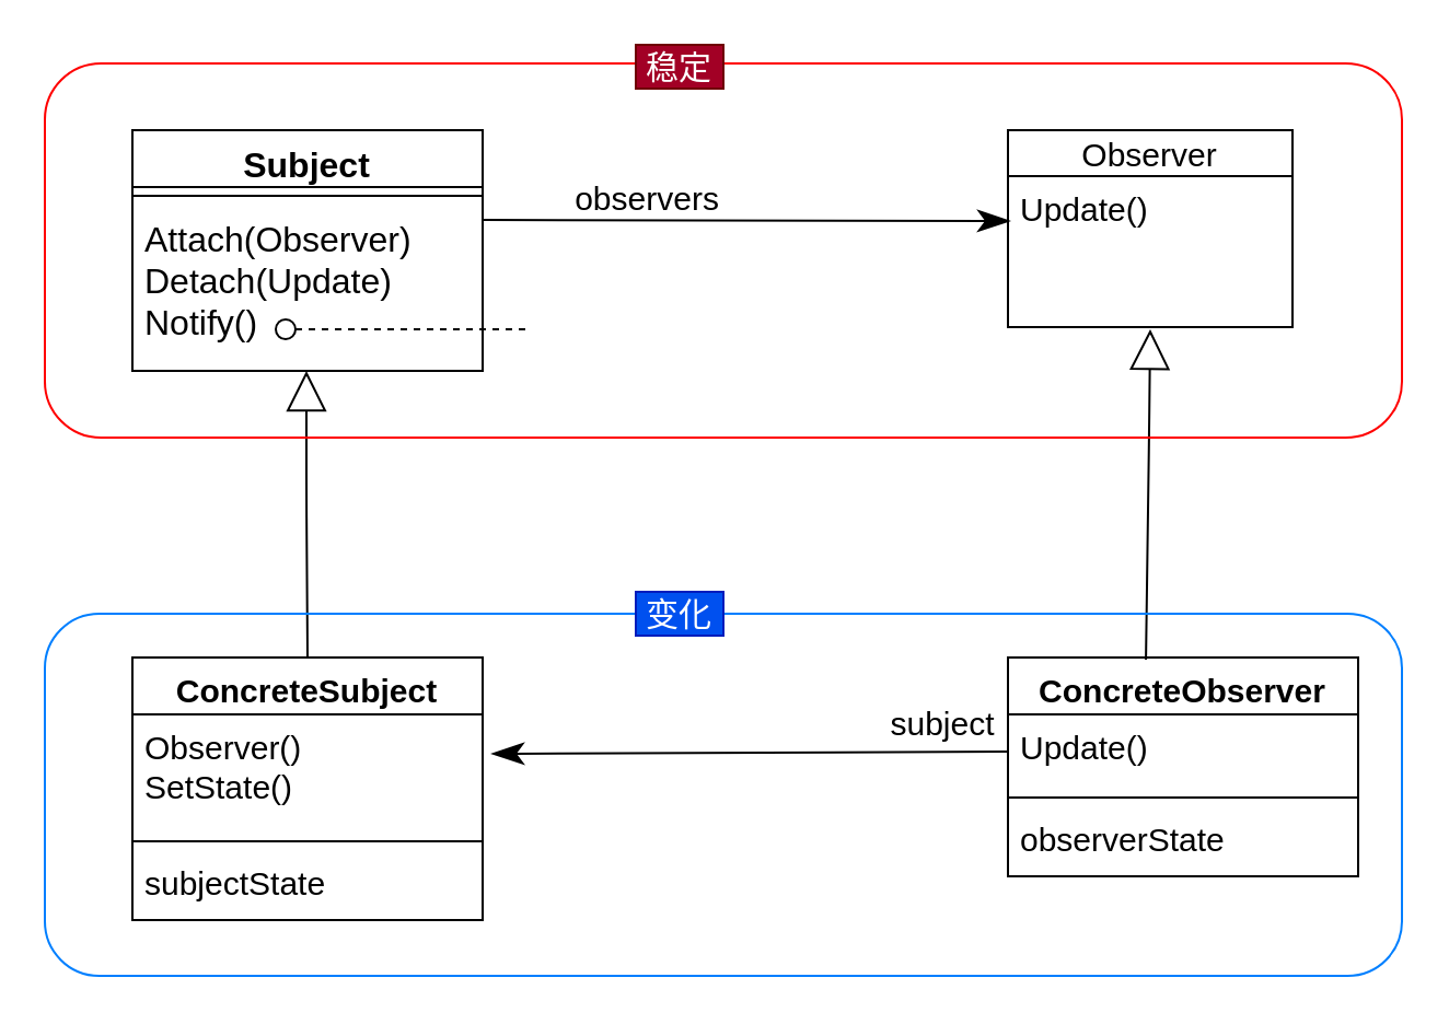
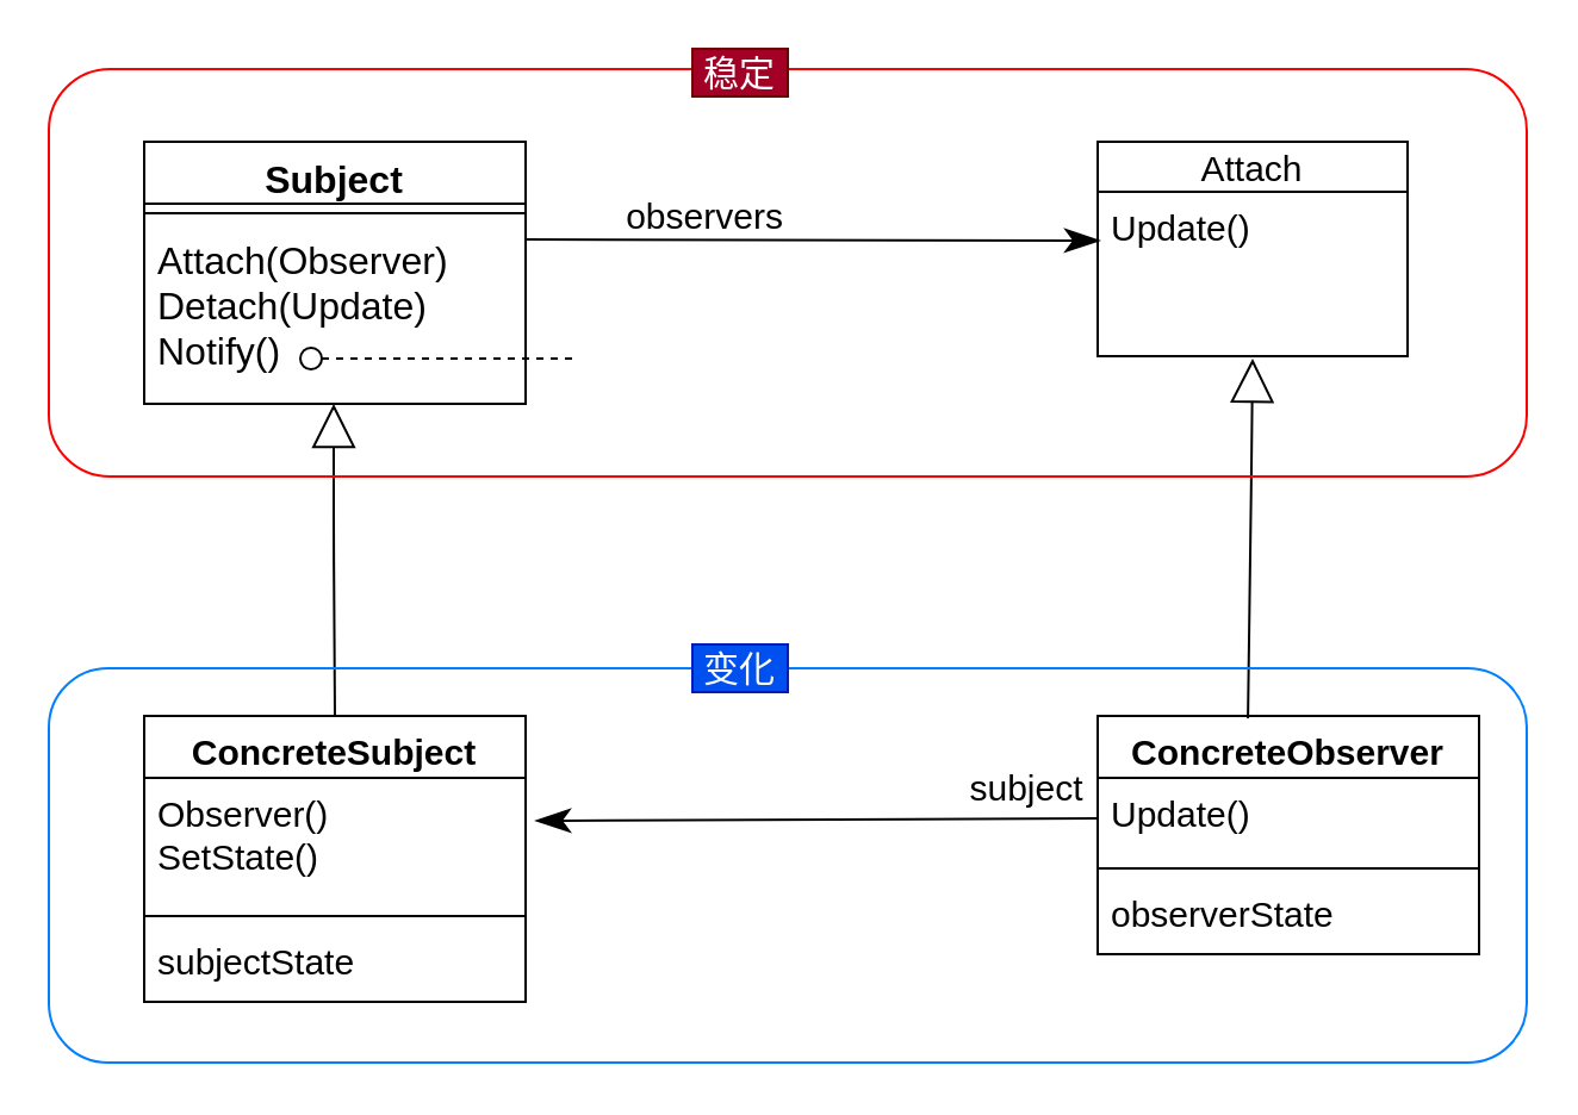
  <mxCell id="0" />
  <mxCell id="1" parent="0" />
  <mxCell id="2" value="Subject" style="swimlane;fontStyle=1;align=center;verticalAlign=top;childLayout=stackLayout;horizontal=1;startSize=26;horizontalStack=0;resizeParent=1;resizeParentMax=0;resizeLast=0;collapsible=1;marginBottom=0;fontSize=16;" parent="1" vertex="1"><mxGeometry x="60" y="59" width="160" height="110" as="geometry"><mxRectangle x="80" y="120" width="140" height="26" as="alternateBounds" /></mxGeometry></mxCell>
  <mxCell id="3" value="" style="line;strokeWidth=1;fillColor=none;align=left;verticalAlign=middle;spacingTop=-1;spacingLeft=3;spacingRight=3;rotatable=0;labelPosition=right;points=[];portConstraint=eastwest;" parent="2" vertex="1"><mxGeometry y="26" width="160" height="8" as="geometry" /></mxCell>
  <mxCell id="4" value="Attach(Observer)&#10;Detach(Update)&#10;Notify()" style="text;strokeColor=none;fillColor=none;align=left;verticalAlign=top;spacingLeft=4;spacingRight=4;overflow=hidden;rotatable=0;points=[[0,0.5],[1,0.5]];portConstraint=eastwest;fontSize=16;" parent="2" vertex="1"><mxGeometry y="34" width="160" height="76" as="geometry" /></mxCell>
  <mxCell id="5" value="" style="endArrow=none;dashed=1;endFill=0;endSize=12;html=1;fontSize=16;startSize=9;rounded=1;startArrow=oval;startFill=0;" edge="1" parent="2"><mxGeometry width="160" relative="1" as="geometry"><mxPoint x="70" y="91" as="sourcePoint" /><mxPoint x="180" y="91" as="targetPoint" /></mxGeometry></mxCell>
- <mxCell id="6" value="Observer" style="swimlane;fontStyle=0;childLayout=stackLayout;horizontal=1;startSize=21;fillColor=none;horizontalStack=0;resizeParent=1;resizeParentMax=0;resizeLast=0;collapsible=1;marginBottom=0;fontSize=15;align=center;" parent="1" vertex="1"><mxGeometry x="460" y="59" width="130" height="90" as="geometry" /></mxCell>
+ <mxCell id="6" value="Attach" style="swimlane;fontStyle=0;childLayout=stackLayout;horizontal=1;startSize=21;fillColor=none;horizontalStack=0;resizeParent=1;resizeParentMax=0;resizeLast=0;collapsible=1;marginBottom=0;fontSize=15;align=center;" parent="1" vertex="1"><mxGeometry x="460" y="59" width="130" height="90" as="geometry" /></mxCell>
  <mxCell id="7" value="Update()" style="text;strokeColor=none;fillColor=none;align=left;verticalAlign=top;spacingLeft=4;spacingRight=4;overflow=hidden;rotatable=0;points=[[0,0.5],[1,0.5]];portConstraint=eastwest;fontSize=15;" parent="6" vertex="1"><mxGeometry y="21" width="130" height="69" as="geometry" /></mxCell>
  <mxCell id="8" value="observers" style="endArrow=classicThin;html=1;endSize=12;startArrow=none;startSize=14;startFill=0;edgeStyle=orthogonalEdgeStyle;fontSize=15;endFill=1;entryX=0.008;entryY=0.297;entryDx=0;entryDy=0;entryPerimeter=0;" parent="1" edge="1" target="7"><mxGeometry x="-0.375" y="10" relative="1" as="geometry"><mxPoint x="220" y="100" as="sourcePoint" /><mxPoint x="420" y="100" as="targetPoint" /><Array as="points" /><mxPoint as="offset" /></mxGeometry></mxCell>
  <mxCell id="9" value="ConcreteSubject" style="swimlane;fontStyle=1;align=center;verticalAlign=top;childLayout=stackLayout;horizontal=1;startSize=26;horizontalStack=0;resizeParent=1;resizeParentMax=0;resizeLast=0;collapsible=1;marginBottom=0;fillColor=none;fontSize=15;" vertex="1" parent="1"><mxGeometry x="60" y="300" width="160" height="120" as="geometry" /></mxCell>
  <mxCell id="10" value="Observer()&#10;SetState()" style="text;strokeColor=none;fillColor=none;align=left;verticalAlign=top;spacingLeft=4;spacingRight=4;overflow=hidden;rotatable=0;points=[[0,0.5],[1,0.5]];portConstraint=eastwest;fontSize=15;" vertex="1" parent="9"><mxGeometry y="26" width="160" height="54" as="geometry" /></mxCell>
  <mxCell id="11" value="" style="line;strokeWidth=1;fillColor=none;align=left;verticalAlign=middle;spacingTop=-1;spacingLeft=3;spacingRight=3;rotatable=0;labelPosition=right;points=[];portConstraint=eastwest;" vertex="1" parent="9"><mxGeometry y="80" width="160" height="8" as="geometry" /></mxCell>
  <mxCell id="12" value="subjectState" style="text;strokeColor=none;fillColor=none;align=left;verticalAlign=top;spacingLeft=4;spacingRight=4;overflow=hidden;rotatable=0;points=[[0,0.5],[1,0.5]];portConstraint=eastwest;fontSize=15;" vertex="1" parent="9"><mxGeometry y="88" width="160" height="32" as="geometry" /></mxCell>
  <mxCell id="13" value="ConcreteObserver" style="swimlane;fontStyle=1;align=center;verticalAlign=top;childLayout=stackLayout;horizontal=1;startSize=26;horizontalStack=0;resizeParent=1;resizeParentMax=0;resizeLast=0;collapsible=1;marginBottom=0;fillColor=none;fontSize=15;" vertex="1" parent="1"><mxGeometry x="460" y="300" width="160" height="100" as="geometry" /></mxCell>
  <mxCell id="14" value="Update()" style="text;strokeColor=none;fillColor=none;align=left;verticalAlign=top;spacingLeft=4;spacingRight=4;overflow=hidden;rotatable=0;points=[[0,0.5],[1,0.5]];portConstraint=eastwest;fontSize=15;" vertex="1" parent="13"><mxGeometry y="26" width="160" height="34" as="geometry" /></mxCell>
  <mxCell id="15" value="" style="line;strokeWidth=1;fillColor=none;align=left;verticalAlign=middle;spacingTop=-1;spacingLeft=3;spacingRight=3;rotatable=0;labelPosition=right;points=[];portConstraint=eastwest;" vertex="1" parent="13"><mxGeometry y="60" width="160" height="8" as="geometry" /></mxCell>
  <mxCell id="16" value="observerState" style="text;strokeColor=none;fillColor=none;align=left;verticalAlign=top;spacingLeft=4;spacingRight=4;overflow=hidden;rotatable=0;points=[[0,0.5],[1,0.5]];portConstraint=eastwest;fontSize=15;" vertex="1" parent="13"><mxGeometry y="68" width="160" height="32" as="geometry" /></mxCell>
  <mxCell id="17" value="" style="endArrow=classicThin;endFill=1;endSize=12;html=1;fontSize=15;exitX=0;exitY=0.5;exitDx=0;exitDy=0;entryX=1.025;entryY=0.333;entryDx=0;entryDy=0;entryPerimeter=0;" edge="1" parent="1" source="14" target="10"><mxGeometry width="160" relative="1" as="geometry"><mxPoint x="250" y="250" as="sourcePoint" /><mxPoint x="410" y="250" as="targetPoint" /></mxGeometry></mxCell>
  <mxCell id="18" value="subject" style="text;html=1;align=center;verticalAlign=middle;resizable=0;points=[];autosize=1;fontSize=15;" vertex="1" parent="1"><mxGeometry x="400" y="320" width="60" height="20" as="geometry" /></mxCell>
  <mxCell id="19" value="" style="endArrow=block;endSize=16;endFill=0;html=1;fontSize=16;exitX=0.5;exitY=0;exitDx=0;exitDy=0;" edge="1" parent="1" source="9"><mxGeometry width="160" relative="1" as="geometry"><mxPoint x="139.5" y="286" as="sourcePoint" /><mxPoint x="139.5" y="169" as="targetPoint" /><Array as="points"><mxPoint x="139.5" y="226" /></Array></mxGeometry></mxCell>
  <mxCell id="20" value="" style="endArrow=block;endSize=16;endFill=0;html=1;fontSize=16;exitX=0.394;exitY=0.01;exitDx=0;exitDy=0;exitPerimeter=0;" edge="1" parent="1" source="13"><mxGeometry width="160" relative="1" as="geometry"><mxPoint x="525" y="271" as="sourcePoint" /><mxPoint x="525" y="150" as="targetPoint" /><Array as="points"><mxPoint x="524.5" y="197" /></Array></mxGeometry></mxCell>
  <mxCell id="21" value="" style="rounded=1;whiteSpace=wrap;html=1;fillColor=none;fontSize=15;strokeColor=#FF0000;" vertex="1" parent="1"><mxGeometry x="20" y="28.5" width="620" height="171" as="geometry" /></mxCell>
  <mxCell id="22" value="" style="rounded=1;whiteSpace=wrap;html=1;fillColor=none;fontSize=15;strokeColor=#007FFF;" vertex="1" parent="1"><mxGeometry x="20" y="280" width="620" height="165.5" as="geometry" /></mxCell>
  <mxCell id="23" value="变化" style="text;html=1;strokeColor=#001DBC;fillColor=#0050ef;align=center;verticalAlign=middle;whiteSpace=wrap;rounded=0;fontSize=15;fontColor=#ffffff;" vertex="1" parent="1"><mxGeometry x="290" y="270" width="40" height="20" as="geometry" /></mxCell>
  <mxCell id="24" value="稳定" style="text;html=1;strokeColor=#6F0000;fillColor=#a20025;align=center;verticalAlign=middle;whiteSpace=wrap;rounded=0;fontSize=15;fontColor=#ffffff;" vertex="1" parent="1"><mxGeometry x="290" y="20" width="40" height="20" as="geometry" /></mxCell>
